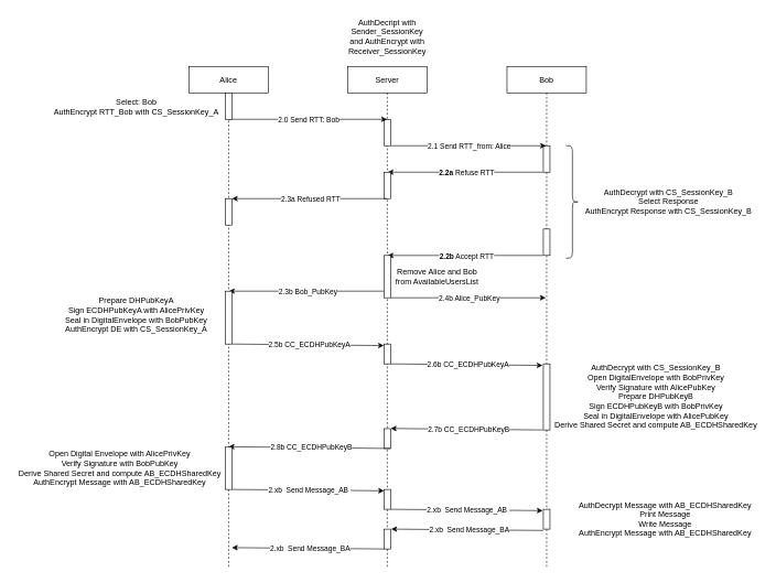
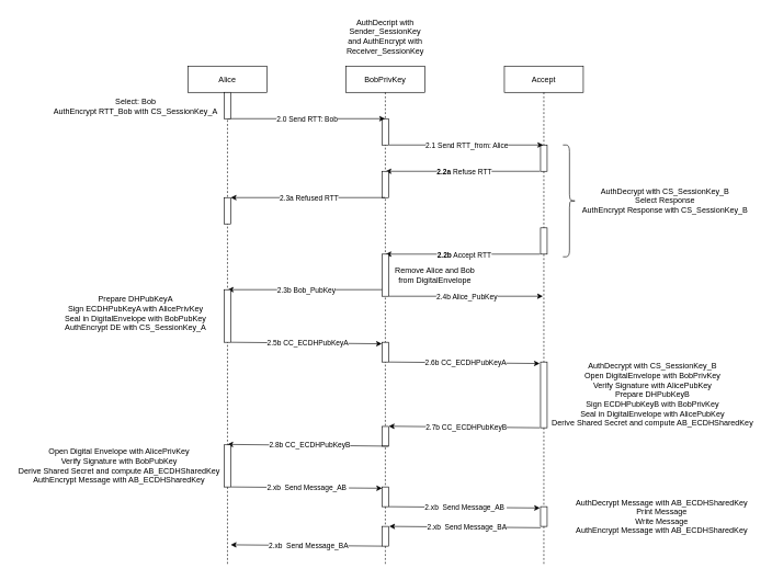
  <mxCell id="0" />
  <mxCell id="1" parent="0" />
  <mxCell id="2" value="Alice" style="shape=umlLifeline;perimeter=lifelinePerimeter;container=1;collapsible=0;recursiveResize=0;rounded=0;shadow=0;strokeWidth=1;" parent="1" vertex="1"><mxGeometry x="285" y="100" width="120" height="760" as="geometry" /></mxCell>
- <mxCell id="3" value="Server" style="shape=umlLifeline;perimeter=lifelinePerimeter;container=1;collapsible=0;recursiveResize=0;rounded=0;shadow=0;strokeWidth=1;" parent="1" vertex="1"><mxGeometry x="525" y="100" width="120" height="760" as="geometry" /></mxCell>
+ <mxCell id="3" value="BobPrivKey" style="shape=umlLifeline;perimeter=lifelinePerimeter;container=1;collapsible=0;recursiveResize=0;rounded=0;shadow=0;strokeWidth=1;" parent="1" vertex="1"><mxGeometry x="525" y="100" width="120" height="760" as="geometry" /></mxCell>
  <mxCell id="4" value="" style="html=1;points=[];perimeter=orthogonalPerimeter;" parent="1" vertex="1"><mxGeometry x="580" y="180" width="10" height="40" as="geometry" /></mxCell>
  <mxCell id="5" value="" style="endArrow=classic;html=1;" parent="1" target="3" edge="1"><mxGeometry relative="1" as="geometry"><mxPoint x="345" y="180" as="sourcePoint" /><mxPoint x="445" y="180" as="targetPoint" /></mxGeometry></mxCell>
  <mxCell id="6" value="2.0 Send RTT: Bob" style="edgeLabel;resizable=0;html=1;align=center;verticalAlign=middle;" parent="5" connectable="0" vertex="1"><mxGeometry relative="1" as="geometry" /></mxCell>
  <mxCell id="7" value="" style="html=1;points=[];perimeter=orthogonalPerimeter;" parent="1" vertex="1"><mxGeometry x="340" y="140" width="10" height="40" as="geometry" /></mxCell>
- <mxCell id="8" value="Bob" style="shape=umlLifeline;perimeter=lifelinePerimeter;container=1;collapsible=0;recursiveResize=0;rounded=0;shadow=0;strokeWidth=1;" parent="1" vertex="1"><mxGeometry x="766" y="100" width="120" height="760" as="geometry" /></mxCell>
+ <mxCell id="8" value="Accept" style="shape=umlLifeline;perimeter=lifelinePerimeter;container=1;collapsible=0;recursiveResize=0;rounded=0;shadow=0;strokeWidth=1;" parent="1" vertex="1"><mxGeometry x="766" y="100" width="120" height="760" as="geometry" /></mxCell>
  <mxCell id="9" value="" style="html=1;points=[];perimeter=orthogonalPerimeter;" parent="1" vertex="1"><mxGeometry x="821" y="220" width="10" height="40" as="geometry" /></mxCell>
  <mxCell id="10" value="" style="endArrow=classic;html=1;" parent="1" edge="1"><mxGeometry relative="1" as="geometry"><mxPoint x="590.5" y="220" as="sourcePoint" /><mxPoint x="825" y="220" as="targetPoint" /></mxGeometry></mxCell>
  <mxCell id="11" value="2.1 Send RTT_from: Alice" style="edgeLabel;resizable=0;html=1;align=center;verticalAlign=middle;" parent="10" connectable="0" vertex="1"><mxGeometry relative="1" as="geometry"><mxPoint x="1" as="offset" /></mxGeometry></mxCell>
  <mxCell id="12" value="" style="endArrow=classic;html=1;" parent="1" edge="1"><mxGeometry relative="1" as="geometry"><mxPoint x="820" y="260" as="sourcePoint" /><mxPoint x="585.5" y="260" as="targetPoint" /></mxGeometry></mxCell>
  <mxCell id="13" value="&lt;b&gt;2.2a&lt;/b&gt; Refuse RTT" style="edgeLabel;resizable=0;html=1;align=center;verticalAlign=middle;" parent="12" connectable="0" vertex="1"><mxGeometry relative="1" as="geometry"><mxPoint x="1" as="offset" /></mxGeometry></mxCell>
  <mxCell id="14" value="" style="html=1;points=[];perimeter=orthogonalPerimeter;" parent="1" vertex="1"><mxGeometry x="580" y="260" width="10" height="40" as="geometry" /></mxCell>
  <mxCell id="15" value="" style="endArrow=classic;html=1;" parent="1" edge="1"><mxGeometry relative="1" as="geometry"><mxPoint x="584.5" y="300" as="sourcePoint" /><mxPoint x="350" y="300" as="targetPoint" /></mxGeometry></mxCell>
  <mxCell id="16" value="2.3a Refused RTT" style="edgeLabel;resizable=0;html=1;align=center;verticalAlign=middle;" parent="15" connectable="0" vertex="1"><mxGeometry relative="1" as="geometry"><mxPoint x="1" as="offset" /></mxGeometry></mxCell>
  <mxCell id="17" value="" style="html=1;points=[];perimeter=orthogonalPerimeter;" parent="1" vertex="1"><mxGeometry x="340" y="300" width="10" height="40" as="geometry" /></mxCell>
  <mxCell id="18" value="" style="html=1;points=[];perimeter=orthogonalPerimeter;" parent="1" vertex="1"><mxGeometry x="821" y="346" width="10" height="40" as="geometry" /></mxCell>
  <mxCell id="19" value="" style="endArrow=classic;html=1;" parent="1" edge="1"><mxGeometry relative="1" as="geometry"><mxPoint x="820" y="386" as="sourcePoint" /><mxPoint x="585.5" y="386" as="targetPoint" /></mxGeometry></mxCell>
  <mxCell id="20" value="&lt;b&gt;2.2b&lt;/b&gt; Accept RTT" style="edgeLabel;resizable=0;html=1;align=center;verticalAlign=middle;" parent="19" connectable="0" vertex="1"><mxGeometry relative="1" as="geometry"><mxPoint x="1" as="offset" /></mxGeometry></mxCell>
  <mxCell id="21" value="" style="html=1;points=[];perimeter=orthogonalPerimeter;" parent="1" vertex="1"><mxGeometry x="580" y="386" width="10" height="64" as="geometry" /></mxCell>
  <mxCell id="22" value="" style="endArrow=classic;html=1;" parent="1" edge="1"><mxGeometry relative="1" as="geometry"><mxPoint x="580" y="440" as="sourcePoint" /><mxPoint x="345.5" y="440" as="targetPoint" /></mxGeometry></mxCell>
  <mxCell id="23" value="2.3b Bob_PubKey" style="edgeLabel;resizable=0;html=1;align=center;verticalAlign=middle;" parent="22" connectable="0" vertex="1"><mxGeometry relative="1" as="geometry"><mxPoint x="1" as="offset" /></mxGeometry></mxCell>
  <mxCell id="24" value="" style="html=1;points=[];perimeter=orthogonalPerimeter;" parent="1" vertex="1"><mxGeometry x="340" y="440" width="10" height="80" as="geometry" /></mxCell>
  <mxCell id="25" value="" style="endArrow=classic;html=1;" parent="1" edge="1"><mxGeometry relative="1" as="geometry"><mxPoint x="590" y="450" as="sourcePoint" /><mxPoint x="824.5" y="450" as="targetPoint" /></mxGeometry></mxCell>
  <mxCell id="26" value="2.4b Alice_PubKey" style="edgeLabel;resizable=0;html=1;align=center;verticalAlign=middle;" parent="25" connectable="0" vertex="1"><mxGeometry relative="1" as="geometry"><mxPoint x="1" as="offset" /></mxGeometry></mxCell>
  <mxCell id="27" value="Prepare DHPubKeyA &lt;br&gt;Sign ECDHPubKeyA with AlicePrivKey&lt;br&gt;Seal in DigitalEnvelope with BobPubKey&lt;br&gt;AuthEncrypt DE with CS_SessionKey_A" style="text;html=1;align=center;verticalAlign=middle;resizable=0;points=[];autosize=1;strokeColor=none;" parent="1" vertex="1"><mxGeometry x="90" y="446" width="230" height="60" as="geometry" /></mxCell>
  <mxCell id="28" value="" style="endArrow=classic;html=1;exitX=1.071;exitY=0.989;exitDx=0;exitDy=0;exitPerimeter=0;entryX=0.043;entryY=0.016;entryDx=0;entryDy=0;entryPerimeter=0;" parent="1" edge="1"><mxGeometry relative="1" as="geometry"><mxPoint x="350" y="520" as="sourcePoint" /><mxPoint x="579.72" y="522.32" as="targetPoint" /></mxGeometry></mxCell>
  <mxCell id="29" value="2.5b CC_ECDHPubKeyA" style="edgeLabel;resizable=0;html=1;align=center;verticalAlign=middle;" parent="28" connectable="0" vertex="1"><mxGeometry relative="1" as="geometry"><mxPoint x="2" as="offset" /></mxGeometry></mxCell>
  <mxCell id="30" value="" style="html=1;points=[];perimeter=orthogonalPerimeter;" parent="1" vertex="1"><mxGeometry x="580" y="520" width="10" height="30" as="geometry" /></mxCell>
  <mxCell id="31" value="" style="endArrow=classic;html=1;exitX=1.071;exitY=0.989;exitDx=0;exitDy=0;exitPerimeter=0;entryX=0.043;entryY=0.016;entryDx=0;entryDy=0;entryPerimeter=0;" parent="1" edge="1"><mxGeometry relative="1" as="geometry"><mxPoint x="590" y="550" as="sourcePoint" /><mxPoint x="819.72" y="552.32" as="targetPoint" /></mxGeometry></mxCell>
  <mxCell id="32" value="2.6b CC_ECDHPubKeyA" style="edgeLabel;resizable=0;html=1;align=center;verticalAlign=middle;" parent="31" connectable="0" vertex="1"><mxGeometry relative="1" as="geometry"><mxPoint x="2" as="offset" /></mxGeometry></mxCell>
  <mxCell id="33" value="" style="html=1;points=[];perimeter=orthogonalPerimeter;" parent="1" vertex="1"><mxGeometry x="821" y="550" width="10" height="100" as="geometry" /></mxCell>
  <mxCell id="34" value="AuthDecrypt with CS_SessionKey_B&lt;br&gt;Open DigitalEnvelope with BobPrivKey&lt;br&gt;Verify Signature with AlicePubKey&lt;br&gt;Prepare DHPubKeyB&lt;br&gt;Sign ECDHPubKeyB with BobPrivKey&lt;br&gt;Seal in DigitalEnvelope with AlicePubKey&lt;br&gt;Derive Shared Secret and compute AB_ECDHSharedKey" style="text;html=1;align=center;verticalAlign=middle;resizable=0;points=[];autosize=1;strokeColor=none;" parent="1" vertex="1"><mxGeometry x="831" y="550" width="320" height="100" as="geometry" /></mxCell>
  <mxCell id="35" value="" style="endArrow=classic;html=1;exitX=1.071;exitY=0.989;exitDx=0;exitDy=0;exitPerimeter=0;entryX=0.043;entryY=0.016;entryDx=0;entryDy=0;entryPerimeter=0;" parent="1" edge="1"><mxGeometry relative="1" as="geometry"><mxPoint x="820" y="650" as="sourcePoint" /><mxPoint x="590.28" y="647.68" as="targetPoint" /></mxGeometry></mxCell>
  <mxCell id="36" value="2.7b CC_ECDHPubKeyB" style="edgeLabel;resizable=0;html=1;align=center;verticalAlign=middle;" parent="35" connectable="0" vertex="1"><mxGeometry relative="1" as="geometry"><mxPoint x="2" as="offset" /></mxGeometry></mxCell>
  <mxCell id="37" value="" style="html=1;points=[];perimeter=orthogonalPerimeter;" parent="1" vertex="1"><mxGeometry x="580" y="648" width="10" height="30" as="geometry" /></mxCell>
  <mxCell id="38" value="" style="endArrow=classic;html=1;exitX=1.071;exitY=0.989;exitDx=0;exitDy=0;exitPerimeter=0;entryX=0.5;entryY=0.757;entryDx=0;entryDy=0;entryPerimeter=0;" parent="1" target="2" edge="1"><mxGeometry relative="1" as="geometry"><mxPoint x="590" y="678" as="sourcePoint" /><mxPoint x="360.28" y="675.68" as="targetPoint" /></mxGeometry></mxCell>
  <mxCell id="39" value="2.8b CC_ECDHPubKeyB" style="edgeLabel;resizable=0;html=1;align=center;verticalAlign=middle;" parent="38" connectable="0" vertex="1"><mxGeometry relative="1" as="geometry"><mxPoint x="2" as="offset" /></mxGeometry></mxCell>
  <mxCell id="40" value="" style="html=1;points=[];perimeter=orthogonalPerimeter;" parent="1" vertex="1"><mxGeometry x="340" y="676" width="10" height="64" as="geometry" /></mxCell>
  <mxCell id="41" value="Open Digital Envelope with AlicePrivKey&lt;br&gt;Verify Signature with BobPubKey&lt;br&gt;Derive Shared Secret and compute AB_ECDHSharedKey&lt;br&gt;AuthEncrypt Message with AB_ECDHSharedKey" style="text;html=1;align=center;verticalAlign=middle;resizable=0;points=[];autosize=1;strokeColor=none;" parent="1" vertex="1"><mxGeometry x="20" y="678" width="320" height="60" as="geometry" /></mxCell>
  <mxCell id="42" value="AuthDecript with Sender_SessionKey&lt;br&gt;and AuthEncrypt with Receiver_SessionKey" style="text;html=1;strokeColor=none;fillColor=none;align=center;verticalAlign=middle;whiteSpace=wrap;rounded=0;" vertex="1" parent="1"><mxGeometry x="530" width="110" height="70" as="geometry" y="20" /></mxCell>
  <mxCell id="43" value="&lt;br&gt;Select: Bob&lt;br&gt;AuthEncrypt RTT_Bob with CS_SessionKey_A" style="text;html=1;align=center;verticalAlign=middle;resizable=0;points=[];autosize=1;strokeColor=none;" vertex="1" parent="1"><mxGeometry x="70" y="130" width="270" height="50" as="geometry" /></mxCell>
  <mxCell id="44" value="AuthDecrypt with CS_SessionKey_B&lt;br&gt;Select Response&lt;br&gt;AuthEncrypt Response with CS_SessionKey_B" style="text;html=1;align=center;verticalAlign=middle;resizable=0;points=[];autosize=1;strokeColor=none;" vertex="1" parent="1"><mxGeometry x="875" y="280" width="270" height="50" as="geometry" /></mxCell>
  <mxCell id="45" value="" style="shape=curlyBracket;whiteSpace=wrap;html=1;rounded=1;flipH=1;" vertex="1" parent="1"><mxGeometry x="855" y="220" width="20" height="170" as="geometry" /></mxCell>
- <mxCell id="46" value="Remove Alice and Bob &lt;br&gt;from AvailableUsersList" style="text;html=1;align=center;verticalAlign=middle;resizable=0;points=[];autosize=1;strokeColor=none;" vertex="1" parent="1"><mxGeometry x="590" y="403" width="140" height="30" as="geometry" /></mxCell>
+ <mxCell id="46" value="Remove Alice and Bob &lt;br&gt;from DigitalEnvelope" style="text;html=1;align=center;verticalAlign=middle;resizable=0;points=[];autosize=1;strokeColor=none;" vertex="1" parent="1"><mxGeometry x="590" y="403" width="140" height="30" as="geometry" /></mxCell>
  <mxCell id="47" value="" style="endArrow=classic;html=1;exitX=1.071;exitY=0.989;exitDx=0;exitDy=0;exitPerimeter=0;" edge="1" parent="1"><mxGeometry relative="1" as="geometry"><mxPoint x="350" y="740" as="sourcePoint" /><mxPoint x="580" y="742" as="targetPoint" /></mxGeometry></mxCell>
  <mxCell id="48" value="2.xb&amp;nbsp; Send Message_AB&amp;nbsp;" style="edgeLabel;resizable=0;html=1;align=center;verticalAlign=middle;" connectable="0" vertex="1" parent="47"><mxGeometry relative="1" as="geometry"><mxPoint x="2" as="offset" /></mxGeometry></mxCell>
  <mxCell id="49" value="" style="html=1;points=[];perimeter=orthogonalPerimeter;" vertex="1" parent="1"><mxGeometry x="580" y="740" width="10" height="30" as="geometry" /></mxCell>
  <mxCell id="50" value="" style="endArrow=classic;html=1;exitX=1.071;exitY=0.989;exitDx=0;exitDy=0;exitPerimeter=0;" edge="1" parent="1"><mxGeometry relative="1" as="geometry"><mxPoint x="590" y="770" as="sourcePoint" /><mxPoint x="820" y="772" as="targetPoint" /></mxGeometry></mxCell>
  <mxCell id="51" value="2.xb&amp;nbsp; Send Message_AB&amp;nbsp;" style="edgeLabel;resizable=0;html=1;align=center;verticalAlign=middle;" connectable="0" vertex="1" parent="50"><mxGeometry relative="1" as="geometry"><mxPoint x="2" as="offset" /></mxGeometry></mxCell>
  <mxCell id="52" value="" style="html=1;points=[];perimeter=orthogonalPerimeter;" vertex="1" parent="1"><mxGeometry x="821" y="770" width="10" height="30" as="geometry" /></mxCell>
  <mxCell id="53" value="" style="endArrow=classic;html=1;exitX=1.071;exitY=0.989;exitDx=0;exitDy=0;exitPerimeter=0;" edge="1" parent="1"><mxGeometry relative="1" as="geometry"><mxPoint x="821" y="802" as="sourcePoint" /><mxPoint x="591" y="800" as="targetPoint" /></mxGeometry></mxCell>
  <mxCell id="54" value="2.xb&amp;nbsp; Send Message_BA" style="edgeLabel;resizable=0;html=1;align=center;verticalAlign=middle;" connectable="0" vertex="1" parent="53"><mxGeometry relative="1" as="geometry"><mxPoint x="2" as="offset" /></mxGeometry></mxCell>
  <mxCell id="55" value="AuthDecrypt Message with AB_ECDHSharedKey&lt;br&gt;Print Message&lt;br&gt;Write Message&lt;br&gt;AuthEncrypt Message with AB_ECDHSharedKey" style="text;html=1;align=center;verticalAlign=middle;resizable=0;points=[];autosize=1;strokeColor=none;" vertex="1" parent="1"><mxGeometry x="865" y="755" width="280" height="60" as="geometry" /></mxCell>
  <mxCell id="56" value="" style="html=1;points=[];perimeter=orthogonalPerimeter;" vertex="1" parent="1"><mxGeometry x="580" y="800" width="10" height="30" as="geometry" /></mxCell>
  <mxCell id="57" value="" style="endArrow=classic;html=1;exitX=1.071;exitY=0.989;exitDx=0;exitDy=0;exitPerimeter=0;" edge="1" parent="1"><mxGeometry relative="1" as="geometry"><mxPoint x="580" y="830" as="sourcePoint" /><mxPoint x="350" y="828" as="targetPoint" /></mxGeometry></mxCell>
  <mxCell id="58" value="2.xb&amp;nbsp; Send Message_BA" style="edgeLabel;resizable=0;html=1;align=center;verticalAlign=middle;" connectable="0" vertex="1" parent="57"><mxGeometry relative="1" as="geometry"><mxPoint x="2" as="offset" /></mxGeometry></mxCell>
